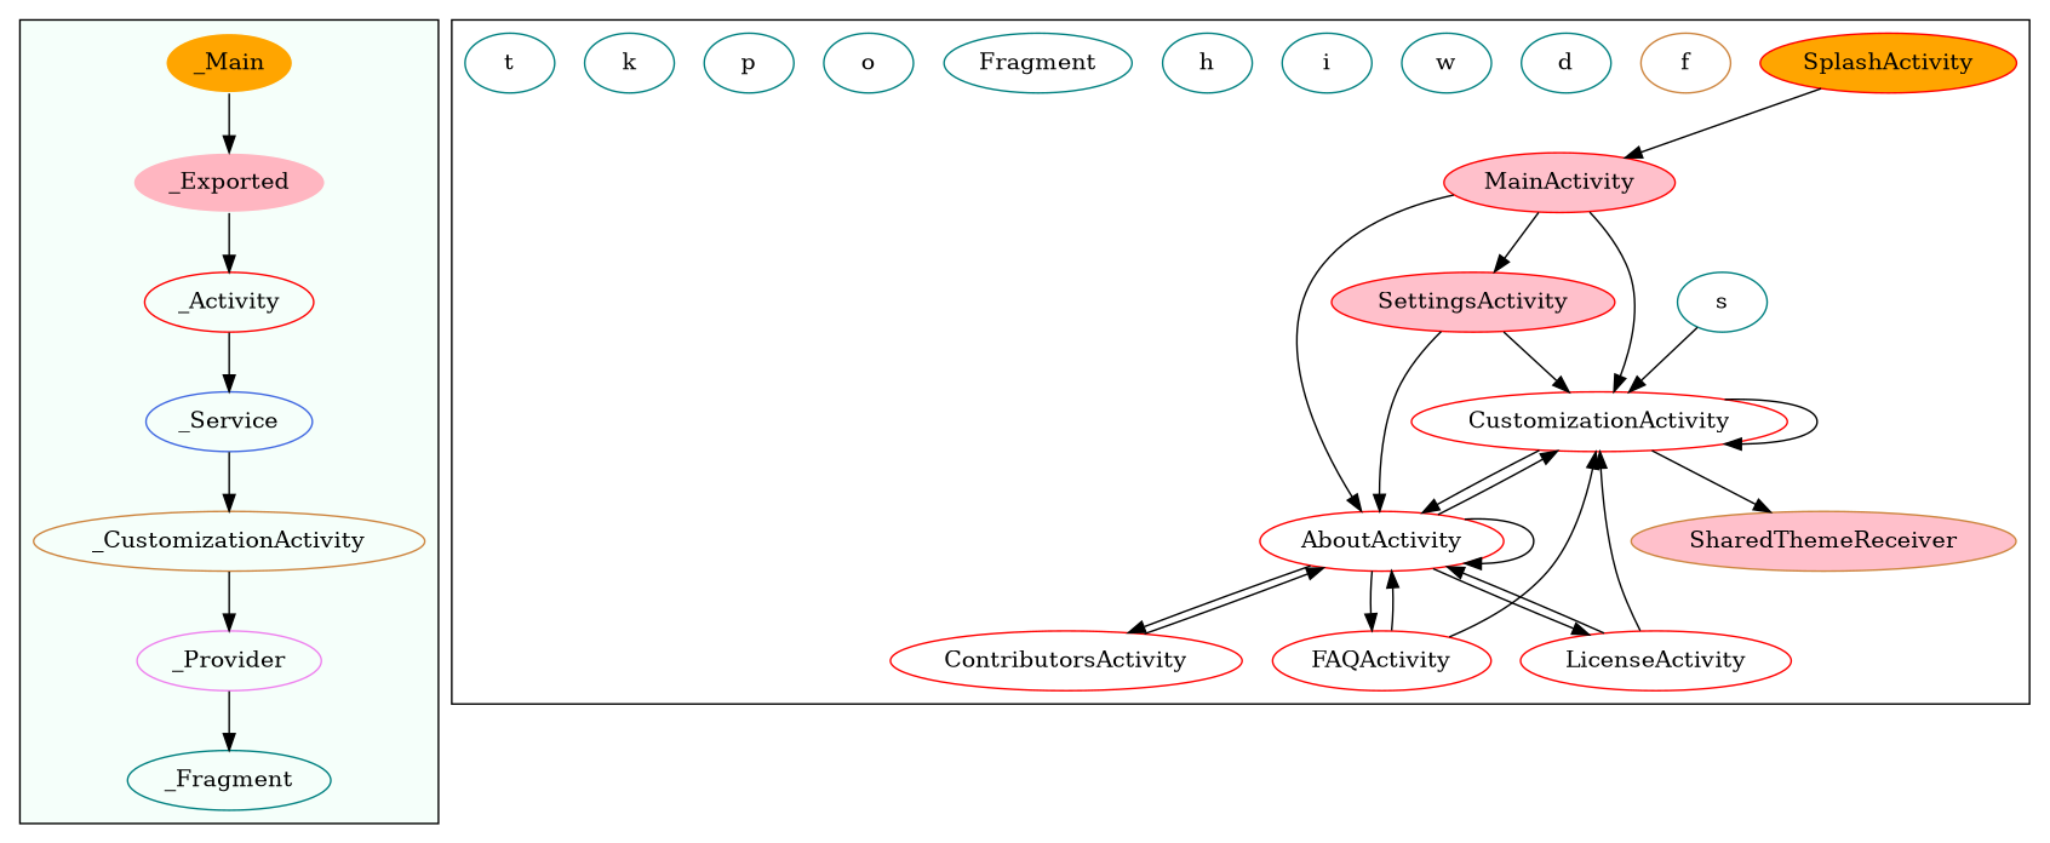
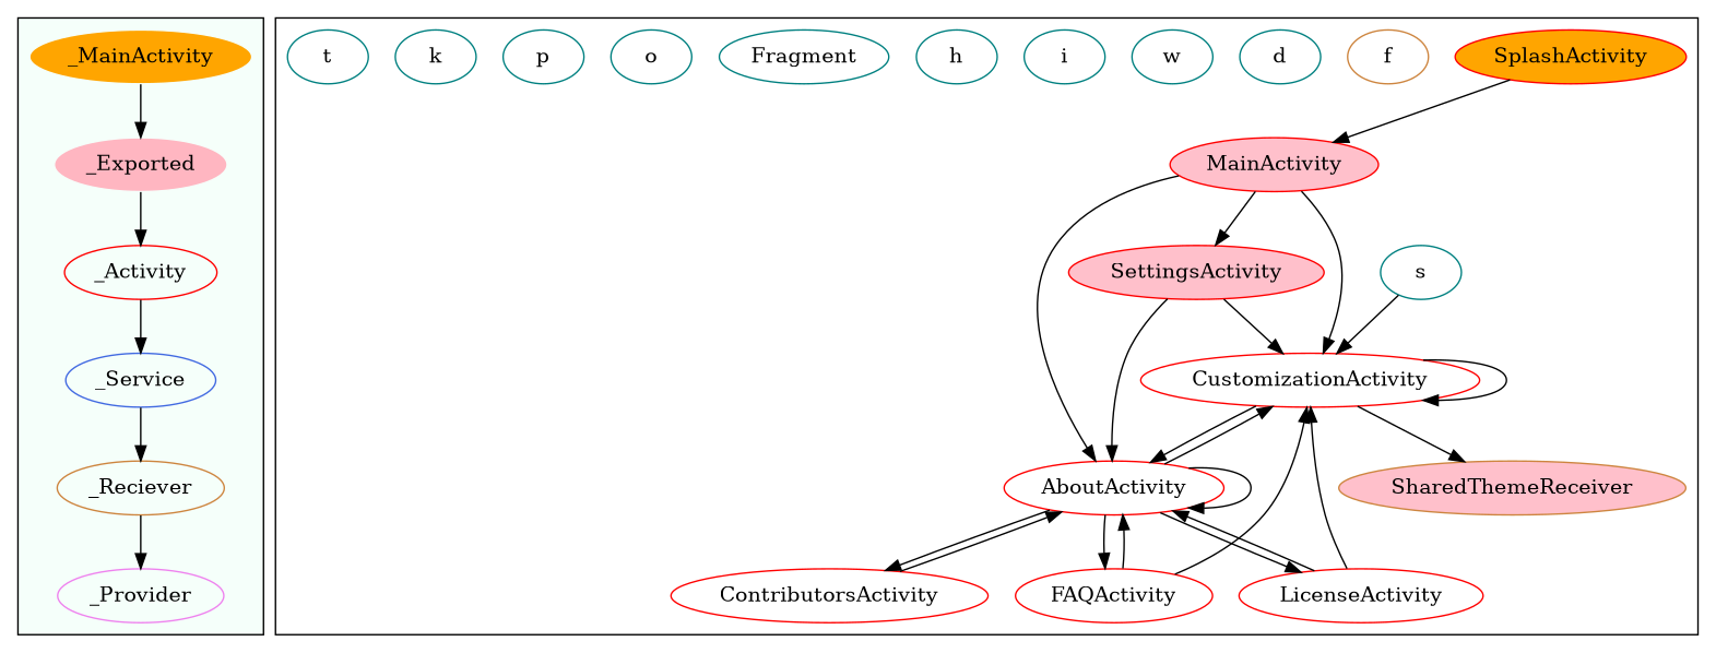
  digraph {
    node [color=teal]
    _Activity [color=red]
    _Service [color=royalblue]
-   _Reciever [color=peru label=_CustomizationActivity]
+   _Reciever [color=peru]
    _Provider [color=violet]
-   _Fragment
-   _Main [color=mintcream fillcolor=orange style=filled]
+   _Main [color=mintcream fillcolor=orange style=filled label=_MainActivity]
    _Exported [color=mintcream fillcolor=lightpink style=filled]
    MainActivity [color=red fillcolor=pink style=filled]
    CustomizationActivity [color=red]
    SettingsActivity [color=red fillcolor=pink style=filled]
    AboutActivity [color=red]
    SharedThemeReceiver [color=peru fillcolor=pink style=filled]
    FAQActivity [color=red]
    SplashActivity [color=red fillcolor=orange style=filled]
    LicenseActivity [color=red]
    ContributorsActivity [color=red]
    f [color=peru]
    s
    d
    w
    i
    h
    Fragment
    o
    p
    k
    t
    subgraph cluster_1 {
      bgcolor=mintcream
      _Activity
      _Service
      _Reciever
      _Provider
-     _Fragment
      _Main
      _Exported
    }
    subgraph cluster_2 {
      MainActivity
      CustomizationActivity
      SettingsActivity
      AboutActivity
      SharedThemeReceiver
      FAQActivity
      SplashActivity
      LicenseActivity
      ContributorsActivity
      f
      s
      d
      w
      i
      h
      Fragment
      o
      p
      k
      t
    }
    _Activity -> _Service
    _Service -> _Reciever
    _Reciever -> _Provider
-   _Provider -> _Fragment
    _Main -> _Exported
    _Exported -> _Activity
    MainActivity -> CustomizationActivity
    MainActivity -> SettingsActivity
    MainActivity -> AboutActivity
    CustomizationActivity -> CustomizationActivity
    CustomizationActivity -> AboutActivity
    CustomizationActivity -> SharedThemeReceiver
    SettingsActivity -> CustomizationActivity
    SettingsActivity -> AboutActivity
    AboutActivity -> CustomizationActivity
    AboutActivity -> AboutActivity
    AboutActivity -> FAQActivity
    AboutActivity -> LicenseActivity
    AboutActivity -> ContributorsActivity
    FAQActivity -> CustomizationActivity
    FAQActivity -> AboutActivity
    SplashActivity -> MainActivity
    LicenseActivity -> CustomizationActivity
    LicenseActivity -> AboutActivity
    ContributorsActivity -> AboutActivity
    s -> CustomizationActivity
  }
